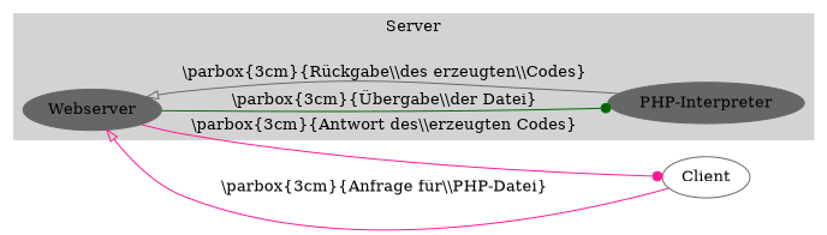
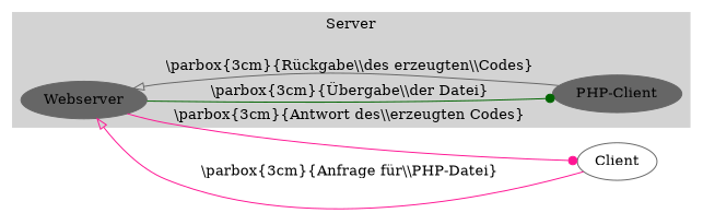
  digraph {
    rankdir=LR
    node [color=gray40 style=filled]
    edge [color=deeppink arrowhead=dot]
    Webserver
-   "PHP-Interpreter"
+   "PHP-Interpreter" [label="PHP-Client"]
    Client [style=""]
    subgraph cluster_1 {
      color=lightgrey
      label=Server
      style=filled
      Webserver
      "PHP-Interpreter"
    }
    Webserver -> "PHP-Interpreter" [label="\\parbox{3cm}{Übergabe\\\\der Datei}" color=darkgreen]
    Webserver -> Client [label="\\parbox{3cm}{Antwort des\\\\erzeugten Codes}"]
    "PHP-Interpreter" -> Webserver [label="\\parbox{3cm}{Rückgabe\\\\des erzeugten\\\\Codes}" color=gray40 arrowhead=onormal]
    Client -> Webserver [label="\\parbox{3cm}{Anfrage für\\\\PHP-Datei}" arrowhead=onormal]
  }
